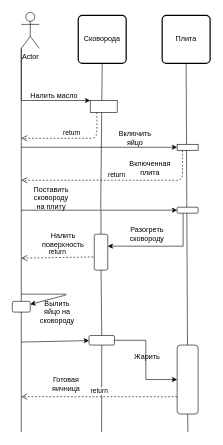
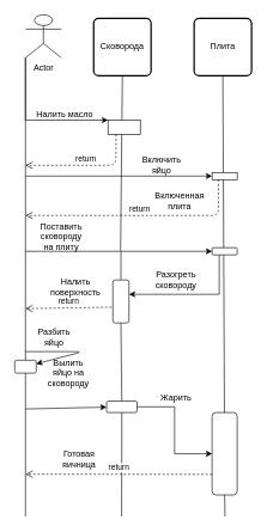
  <mxCell id="0" />
  <mxCell id="1" parent="0" />
  <mxCell id="2" value="" style="rounded=1;whiteSpace=wrap;html=1;absoluteArcSize=1;arcSize=14;strokeWidth=2;" vertex="1" parent="1"><mxGeometry x="130" y="25" width="80" height="80" as="geometry" /></mxCell>
  <mxCell id="3" value="" style="edgeStyle=orthogonalEdgeStyle;rounded=0;orthogonalLoop=1;jettySize=auto;html=1;entryX=0;entryY=0;entryDx=0;entryDy=0;" edge="1" parent="1" source="4" target="10"><mxGeometry relative="1" as="geometry"><Array as="points"><mxPoint x="35" y="167" /></Array></mxGeometry></mxCell>
- <mxCell id="4" value="Actor" style="shape=umlActor;verticalLabelPosition=bottom;verticalAlign=top;html=1;outlineConnect=0;" vertex="1" parent="1"><mxGeometry x="35" y="20" width="30" height="60" as="geometry" /></mxCell>
+ <mxCell id="4" value="Actor" style="shape=umlActor;verticalLabelPosition=bottom;verticalAlign=top;html=1;outlineConnect=0;" vertex="1" parent="1"><mxGeometry x="35" y="20" width="50" height="60" as="geometry" /></mxCell>
  <mxCell id="5" value="" style="endArrow=none;html=1;entryX=0.5;entryY=1;entryDx=0;entryDy=0;startArrow=none;" edge="1" parent="1" target="2"><mxGeometry width="50" height="50" relative="1" as="geometry"><mxPoint x="167.515" y="349" as="sourcePoint" /><mxPoint x="425" y="240" as="targetPoint" /></mxGeometry></mxCell>
  <mxCell id="6" value="" style="rounded=1;whiteSpace=wrap;html=1;absoluteArcSize=1;arcSize=14;strokeWidth=2;" vertex="1" parent="1"><mxGeometry x="270" y="25" width="80" height="80" as="geometry" /></mxCell>
  <mxCell id="7" value="" style="endArrow=none;html=1;entryX=0.5;entryY=1;entryDx=0;entryDy=0;startArrow=none;" edge="1" parent="1" target="6" source="36"><mxGeometry width="50" height="50" relative="1" as="geometry"><mxPoint x="310" y="720" as="sourcePoint" /><mxPoint x="565" y="240" as="targetPoint" /></mxGeometry></mxCell>
  <mxCell id="8" value="Сковорода" style="text;html=1;strokeColor=none;fillColor=none;align=center;verticalAlign=middle;whiteSpace=wrap;rounded=0;" vertex="1" parent="1"><mxGeometry x="150" y="55" width="40" height="20" as="geometry" /></mxCell>
  <mxCell id="9" value="Плита" style="text;html=1;strokeColor=none;fillColor=none;align=center;verticalAlign=middle;whiteSpace=wrap;rounded=0;" vertex="1" parent="1"><mxGeometry x="290" y="55" width="40" height="20" as="geometry" /></mxCell>
  <mxCell id="10" value="" style="whiteSpace=wrap;html=1;verticalAlign=top;" vertex="1" parent="1"><mxGeometry x="150" y="167" width="45" height="20" as="geometry" /></mxCell>
  <mxCell id="11" value="Налить масло" style="text;html=1;strokeColor=none;fillColor=none;align=center;verticalAlign=middle;whiteSpace=wrap;rounded=0;" vertex="1" parent="1"><mxGeometry x="45" y="150" width="90" height="20" as="geometry" /></mxCell>
  <mxCell id="12" value="" style="endArrow=none;html=1;entryX=0;entryY=1;entryDx=0;entryDy=0;entryPerimeter=0;" edge="1" parent="1" target="4"><mxGeometry width="50" height="50" relative="1" as="geometry"><mxPoint x="35" y="720" as="sourcePoint" /><mxPoint x="405" y="100" as="targetPoint" /></mxGeometry></mxCell>
  <mxCell id="13" value="return" style="html=1;verticalAlign=bottom;endArrow=open;dashed=1;endSize=8;exitX=0.25;exitY=1;exitDx=0;exitDy=0;" edge="1" parent="1" source="10"><mxGeometry relative="1" as="geometry"><mxPoint x="425" y="320" as="sourcePoint" /><mxPoint x="35" y="230" as="targetPoint" /><Array as="points"><mxPoint x="161" y="230" /></Array></mxGeometry></mxCell>
  <mxCell id="14" value="" style="endArrow=classic;html=1;" edge="1" parent="1" target="15"><mxGeometry width="50" height="50" relative="1" as="geometry"><mxPoint x="35" y="245" as="sourcePoint" /><mxPoint x="295" y="270" as="targetPoint" /></mxGeometry></mxCell>
  <mxCell id="15" value="" style="rounded=0;whiteSpace=wrap;html=1;" vertex="1" parent="1"><mxGeometry x="295" y="240" width="35" height="10" as="geometry" /></mxCell>
  <mxCell id="16" value="Включить яйцо" style="text;html=1;strokeColor=none;fillColor=none;align=center;verticalAlign=middle;whiteSpace=wrap;rounded=0;" vertex="1" parent="1"><mxGeometry x="205" y="220" width="40" height="20" as="geometry" /></mxCell>
  <mxCell id="17" value="return" style="html=1;verticalAlign=bottom;endArrow=open;dashed=1;endSize=8;exitX=0.25;exitY=1;exitDx=0;exitDy=0;" edge="1" parent="1" source="15"><mxGeometry relative="1" as="geometry"><mxPoint x="425" y="300" as="sourcePoint" /><mxPoint x="35" y="300" as="targetPoint" /><Array as="points"><mxPoint x="304" y="300" /></Array></mxGeometry></mxCell>
  <mxCell id="18" value="Включенная плита" style="text;html=1;strokeColor=none;fillColor=none;align=center;verticalAlign=middle;whiteSpace=wrap;rounded=0;" vertex="1" parent="1"><mxGeometry x="230" y="270" width="40" height="20" as="geometry" /></mxCell>
  <mxCell id="19" value="" style="endArrow=classic;html=1;entryX=0;entryY=0.5;entryDx=0;entryDy=0;" edge="1" parent="1" target="23"><mxGeometry width="50" height="50" relative="1" as="geometry"><mxPoint x="35" y="350" as="sourcePoint" /><mxPoint x="145" y="350.415" as="targetPoint" /></mxGeometry></mxCell>
  <mxCell id="20" value="" style="endArrow=none;html=1;startArrow=none;exitX=0.5;exitY=0;exitDx=0;exitDy=0;" edge="1" parent="1" source="24"><mxGeometry width="50" height="50" relative="1" as="geometry"><mxPoint x="175" y="650" as="sourcePoint" /><mxPoint x="168" y="350" as="targetPoint" /></mxGeometry></mxCell>
  <mxCell id="21" value="Поставить сковороду на плиту" style="text;html=1;strokeColor=none;fillColor=none;align=center;verticalAlign=middle;whiteSpace=wrap;rounded=0;" vertex="1" parent="1"><mxGeometry x="65" y="320" width="40" height="20" as="geometry" /></mxCell>
  <mxCell id="22" value="" style="edgeStyle=orthogonalEdgeStyle;rounded=0;orthogonalLoop=1;jettySize=auto;html=1;" edge="1" parent="1" source="23" target="24"><mxGeometry relative="1" as="geometry"><Array as="points"><mxPoint x="305" y="410" /></Array></mxGeometry></mxCell>
  <mxCell id="23" value="" style="whiteSpace=wrap;html=1;rounded=1;" vertex="1" parent="1"><mxGeometry x="295" y="345" width="35" height="10" as="geometry" /></mxCell>
  <mxCell id="24" value="" style="whiteSpace=wrap;html=1;rounded=1;" vertex="1" parent="1"><mxGeometry x="156.75" y="390" width="22.5" height="60" as="geometry" /></mxCell>
  <mxCell id="25" value="" style="endArrow=none;html=1;entryX=0.5;entryY=1;entryDx=0;entryDy=0;startArrow=none;exitX=0.5;exitY=0;exitDx=0;exitDy=0;" edge="1" parent="1" source="33" target="24"><mxGeometry width="50" height="50" relative="1" as="geometry"><mxPoint x="175" y="650" as="sourcePoint" /><mxPoint x="167.5" y="352" as="targetPoint" /></mxGeometry></mxCell>
  <mxCell id="26" value="Разогреть сковороду" style="text;html=1;strokeColor=none;fillColor=none;align=center;verticalAlign=middle;whiteSpace=wrap;rounded=0;" vertex="1" parent="1"><mxGeometry x="225" y="380" width="40" height="20" as="geometry" /></mxCell>
  <mxCell id="27" value="return" style="html=1;verticalAlign=bottom;endArrow=open;dashed=1;endSize=8;exitX=-0.078;exitY=0.633;exitDx=0;exitDy=0;exitPerimeter=0;" edge="1" parent="1" source="24"><mxGeometry relative="1" as="geometry"><mxPoint x="425" y="360" as="sourcePoint" /><mxPoint x="35" y="430" as="targetPoint" /></mxGeometry></mxCell>
  <mxCell id="28" value="Налить поверхность" style="text;html=1;strokeColor=none;fillColor=none;align=center;verticalAlign=middle;whiteSpace=wrap;rounded=0;" vertex="1" parent="1"><mxGeometry x="85" y="390" width="40" height="20" as="geometry" /></mxCell>
  <mxCell id="29" value="" style="endArrow=classic;html=1;" edge="1" parent="1" target="41"><mxGeometry width="50" height="50" relative="1" as="geometry"><mxPoint x="35" y="490" as="sourcePoint" /><mxPoint x="35" y="540" as="targetPoint" /><Array as="points"><mxPoint x="115" y="490" /></Array></mxGeometry></mxCell>
+ <mxCell id="30" value="Разбить яйцо" style="text;html=1;strokeColor=none;fillColor=none;align=center;verticalAlign=middle;whiteSpace=wrap;rounded=0;" vertex="1" parent="1"><mxGeometry x="55" y="460" width="40" height="20" as="geometry" /></mxCell>
  <mxCell id="31" value="" style="endArrow=classic;html=1;" edge="1" parent="1" target="33"><mxGeometry width="50" height="50" relative="1" as="geometry"><mxPoint x="35" y="570" as="sourcePoint" /><mxPoint x="155" y="570" as="targetPoint" /></mxGeometry></mxCell>
  <mxCell id="32" value="" style="edgeStyle=orthogonalEdgeStyle;rounded=0;orthogonalLoop=1;jettySize=auto;html=1;" edge="1" parent="1" source="33" target="36"><mxGeometry relative="1" as="geometry" /></mxCell>
  <mxCell id="33" value="" style="rounded=1;whiteSpace=wrap;html=1;" vertex="1" parent="1"><mxGeometry x="148" y="559" width="42.5" height="16" as="geometry" /></mxCell>
  <mxCell id="34" value="" style="endArrow=none;html=1;entryX=0.5;entryY=1;entryDx=0;entryDy=0;" edge="1" parent="1" target="33"><mxGeometry width="50" height="50" relative="1" as="geometry"><mxPoint x="169" y="720" as="sourcePoint" /><mxPoint x="170" y="450" as="targetPoint" /></mxGeometry></mxCell>
  <mxCell id="35" value="Вылить яйцо на сковороду" style="text;html=1;strokeColor=none;fillColor=none;align=center;verticalAlign=middle;whiteSpace=wrap;rounded=0;" vertex="1" parent="1"><mxGeometry x="75" y="510" width="40" height="20" as="geometry" /></mxCell>
  <mxCell id="36" value="" style="whiteSpace=wrap;html=1;rounded=1;" vertex="1" parent="1"><mxGeometry x="295" y="575" width="35" height="115" as="geometry" /></mxCell>
  <mxCell id="37" value="" style="endArrow=none;html=1;entryX=0.5;entryY=1;entryDx=0;entryDy=0;" edge="1" parent="1" target="36"><mxGeometry width="50" height="50" relative="1" as="geometry"><mxPoint x="313" y="720" as="sourcePoint" /><mxPoint x="310" y="105" as="targetPoint" /></mxGeometry></mxCell>
- <mxCell id="38" value="Жарить" style="text;html=1;strokeColor=none;fillColor=none;align=center;verticalAlign=middle;whiteSpace=wrap;rounded=0;" vertex="1" parent="1"><mxGeometry x="225" y="585" width="40" height="20" as="geometry" /></mxCell>
+ <mxCell id="38" value="Жарить" style="text;html=1;strokeColor=none;fillColor=none;align=center;verticalAlign=middle;whiteSpace=wrap;rounded=0;" vertex="1" parent="1"><mxGeometry x="225" y="545" width="40" height="20" as="geometry" /></mxCell>
  <mxCell id="39" value="return" style="html=1;verticalAlign=bottom;endArrow=open;dashed=1;endSize=8;exitX=0;exitY=0.75;exitDx=0;exitDy=0;" edge="1" parent="1" source="36"><mxGeometry relative="1" as="geometry"><mxPoint x="425" y="420" as="sourcePoint" /><mxPoint x="35" y="661" as="targetPoint" /></mxGeometry></mxCell>
  <mxCell id="40" value="Готовая яичница" style="text;html=1;strokeColor=none;fillColor=none;align=center;verticalAlign=middle;whiteSpace=wrap;rounded=0;" vertex="1" parent="1"><mxGeometry x="90" y="630" width="40" height="20" as="geometry" /></mxCell>
  <mxCell id="41" value="" style="rounded=1;whiteSpace=wrap;html=1;" vertex="1" parent="1"><mxGeometry x="20" y="502" width="30" height="18" as="geometry" /></mxCell>
